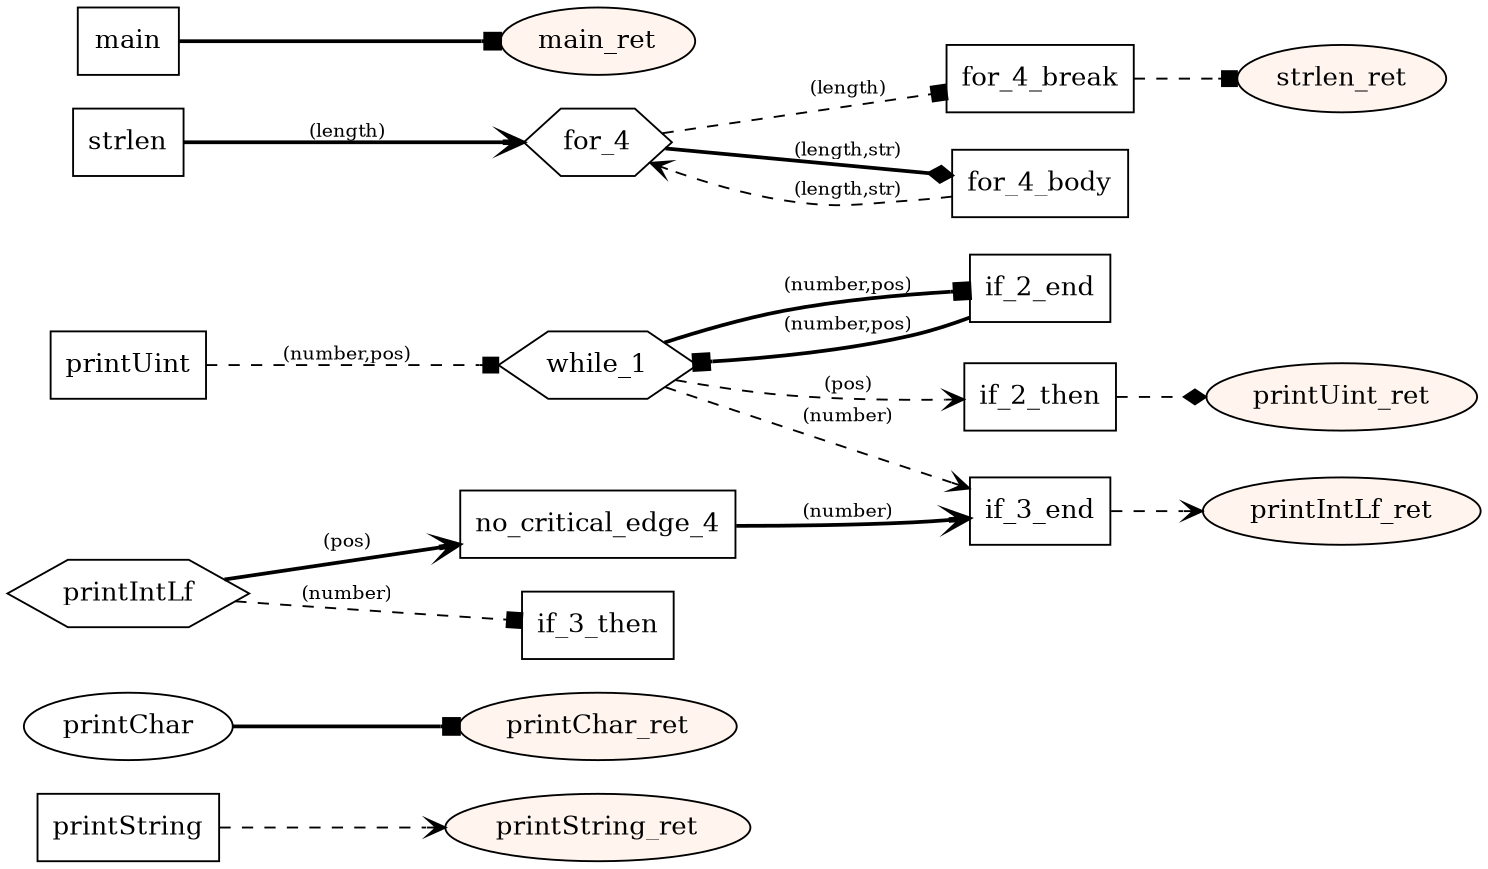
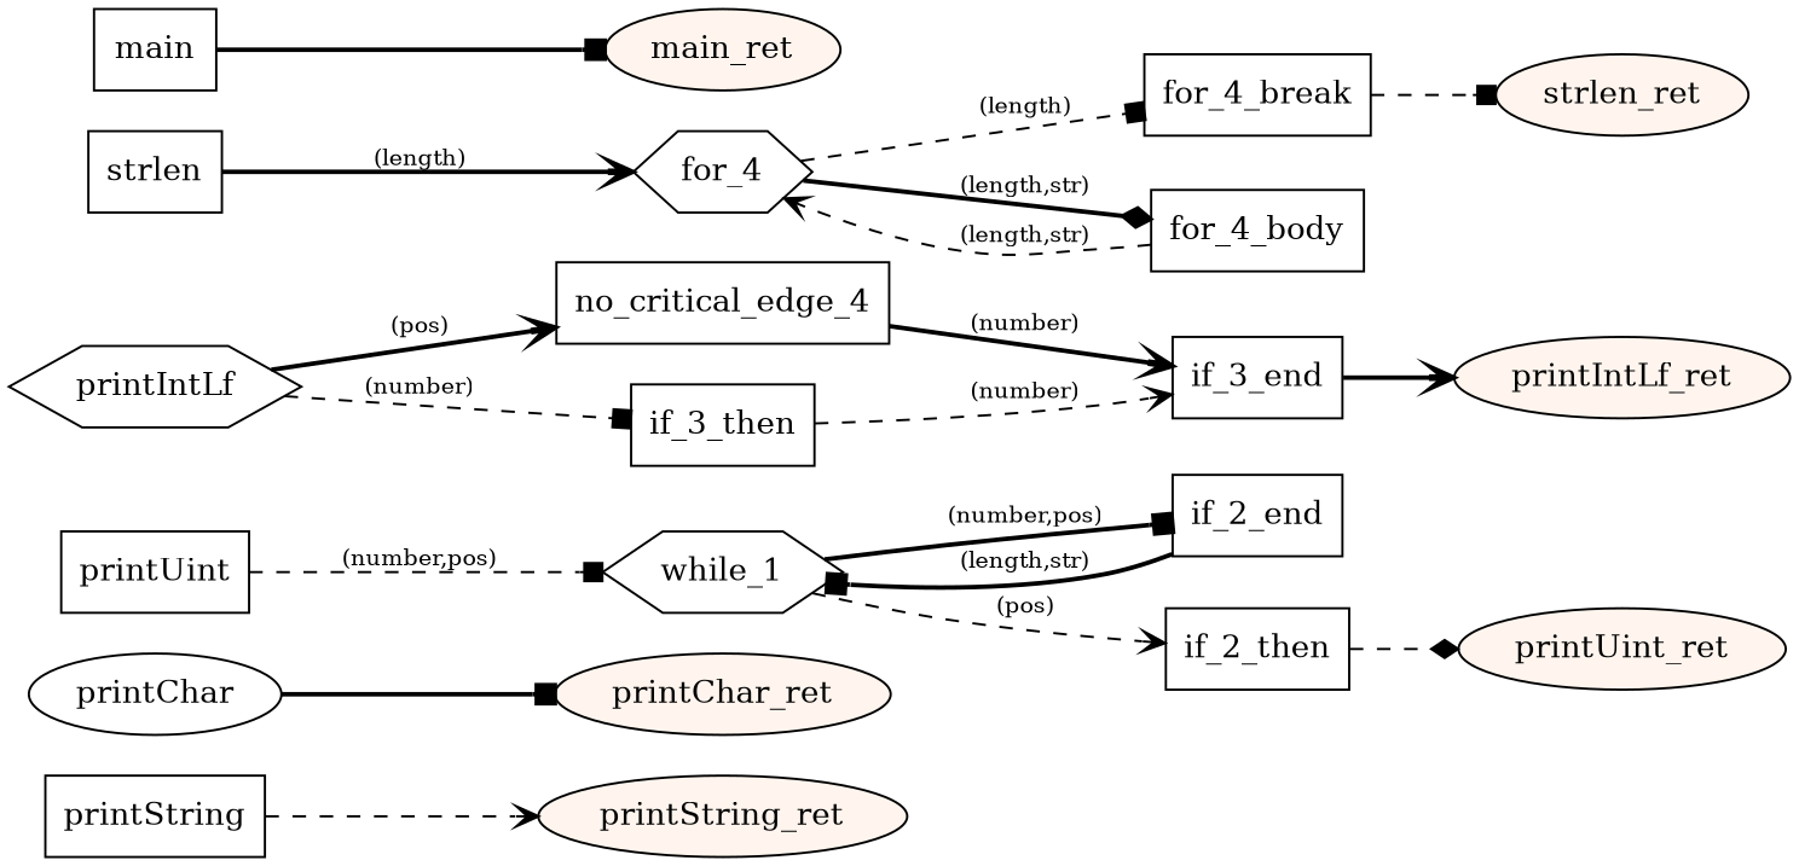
  digraph {
    rankdir=LR
    node [shape=box]
    edge [arrowhead=vee fontsize="10pt" style=dashed]
    n1 [label=printString]
    n2 [fillcolor="#fff5ee" label=printString_ret shape=oval style=filled]
    n3 [label=printChar shape=ellipse]
    n4 [fillcolor="#fff5ee" label=printChar_ret shape=oval style=filled]
    n5 [label=printUint]
    n6 [label=while_1 shape=hexagon]
    n7 [label=if_2_end]
    n8 [label=if_2_then]
    n9 [fillcolor="#fff5ee" label=printUint_ret shape=oval style=filled]
    n10 [label=printIntLf shape=hexagon]
    n11 [label=no_critical_edge_4]
    n12 [label=if_3_then]
    n13 [label=if_3_end]
    n14 [fillcolor="#fff5ee" label=printIntLf_ret shape=oval style=filled]
    n15 [label=strlen]
    n16 [label=for_4 shape=hexagon]
    n17 [label=for_4_break]
    n18 [label=for_4_body]
    n19 [fillcolor="#fff5ee" label=strlen_ret shape=oval style=filled]
    n20 [label=main]
    n21 [fillcolor="#fff5ee" label=main_ret shape=oval style=filled]
    subgraph sub_1 {
      n1
      n2
    }
    subgraph sub_2 {
      n3
      n4
    }
    subgraph sub_3 {
      n5
      n6
      n7
      n8
      n9
    }
    subgraph sub_4 {
      n10
      n11
      n12
      n13
      n14
    }
    subgraph sub_5 {
      n15
      n16
      n17
      n18
      n19
    }
    subgraph sub_6 {
      n20
      n21
    }
    n1 -> n2
    n3 -> n4 [arrowhead=box style=bold]
    n5 -> n6 [arrowhead=box label="(number,pos)"]
    n6 -> n7 [arrowhead=box label="(number,pos)" style=bold]
    n6 -> n8 [label="(pos)"]
-   n7 -> n6 [arrowhead=box label="(number,pos)" style=bold]
+   n7 -> n6 [arrowhead=box label="(length,str)" style=bold]
    n8 -> n9 [arrowhead=diamond]
    n10 -> n11 [label="(pos)" style=bold]
    n10 -> n12 [arrowhead=box label="(number)"]
    n11 -> n13 [label="(number)" style=bold]
-   n6 -> n13 [label="(number)"]
-   n13 -> n14
+   n12 -> n13 [label="(number)"]
+   n13 -> n14 [style=bold]
    n15 -> n16 [label="(length)" style=bold]
    n16 -> n17 [arrowhead=box label="(length)"]
    n16 -> n18 [arrowhead=diamond label="(length,str)" style=bold]
    n17 -> n19 [arrowhead=box]
    n18 -> n16 [label="(length,str)"]
    n20 -> n21 [arrowhead=box style=bold]
  }
